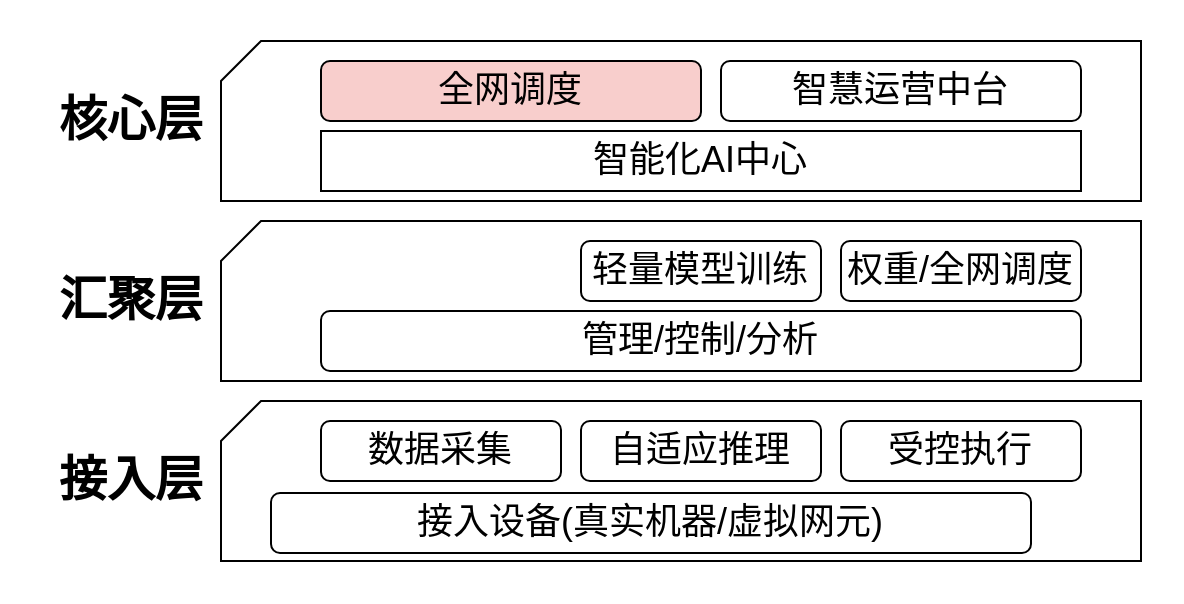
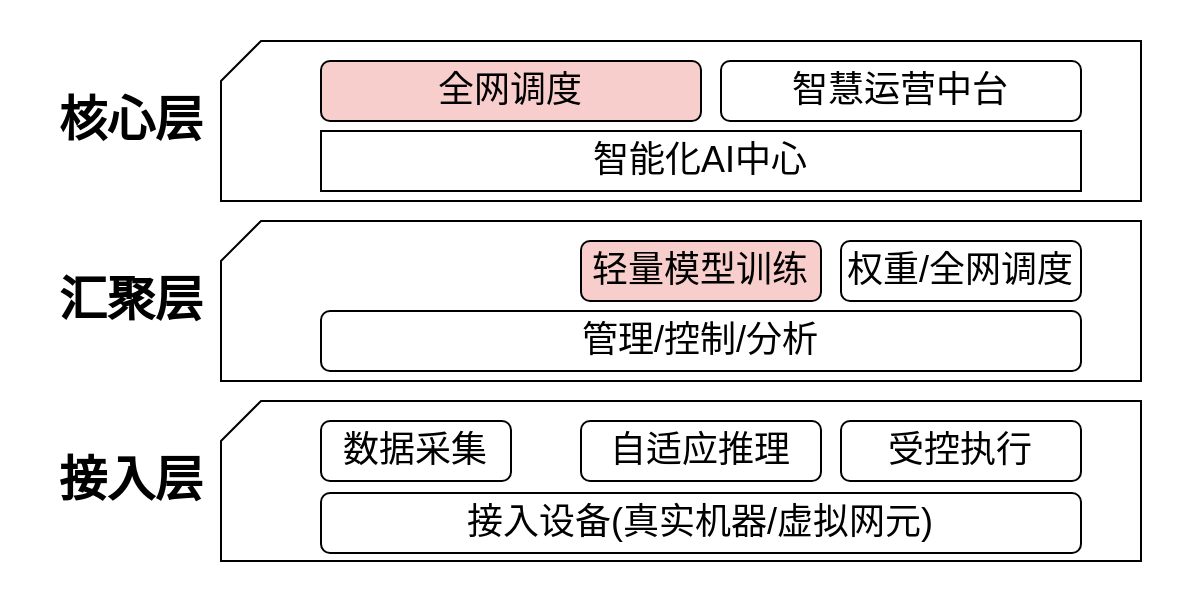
  <mxCell id="0" />
  <mxCell id="1" parent="0" />
  <mxCell id="2" value="" style="shape=card;whiteSpace=wrap;html=1;size=20;" vertex="1" parent="1"><mxGeometry x="110" y="20" width="460" height="80" as="geometry" /></mxCell>
  <mxCell id="3" value="" style="shape=card;whiteSpace=wrap;html=1;size=20;" vertex="1" parent="1"><mxGeometry x="110" y="200" width="460" height="80" as="geometry" /></mxCell>
  <mxCell id="4" value="&lt;h1&gt;核心层&lt;/h1&gt;" style="text;html=1;align=center;verticalAlign=middle;resizable=0;points=[];autosize=1;strokeColor=none;" vertex="1" parent="1"><mxGeometry x="20" y="35" width="90" height="50" as="geometry" /></mxCell>
  <mxCell id="5" value="&lt;h1&gt;汇聚层&lt;/h1&gt;" style="text;html=1;align=center;verticalAlign=middle;resizable=0;points=[];autosize=1;strokeColor=none;" vertex="1" parent="1"><mxGeometry x="20" y="125" width="90" height="50" as="geometry" /></mxCell>
  <mxCell id="6" value="&lt;h1&gt;接入层&lt;/h1&gt;" style="text;html=1;align=center;verticalAlign=middle;resizable=0;points=[];autosize=1;strokeColor=none;" vertex="1" parent="1"><mxGeometry x="20" y="215" width="90" height="50" as="geometry" /></mxCell>
  <mxCell id="7" value="&lt;font style=&quot;font-size: 18px&quot;&gt;智能化AI中心&lt;/font&gt;" style="whiteSpace=wrap;html=1;rounded=0;" vertex="1" parent="1"><mxGeometry x="160" y="65" width="380" height="30" as="geometry" /></mxCell>
  <mxCell id="8" value="" style="shape=card;whiteSpace=wrap;html=1;size=20;" vertex="1" parent="1"><mxGeometry x="110" y="110" width="460" height="80" as="geometry" /></mxCell>
  <mxCell id="9" value="&lt;span style=&quot;font-size: 18px&quot;&gt;管理/控制/分析&lt;/span&gt;" style="rounded=1;whiteSpace=wrap;html=1;" vertex="1" parent="1"><mxGeometry x="160" y="155" width="380" height="30" as="geometry" /></mxCell>
- <mxCell id="10" value="&lt;font style=&quot;font-size: 18px&quot;&gt;轻量模型训练&lt;br&gt;&lt;/font&gt;" style="rounded=1;whiteSpace=wrap;html=1;" vertex="1" parent="1"><mxGeometry x="290" y="120" width="120" height="30" as="geometry" /></mxCell>
+ <mxCell id="10" value="&lt;font style=&quot;font-size: 18px&quot;&gt;轻量模型训练&lt;br&gt;&lt;/font&gt;" style="rounded=1;whiteSpace=wrap;html=1;fillColor=#f8cecc;" vertex="1" parent="1"><mxGeometry x="290" y="120" width="120" height="30" as="geometry" /></mxCell>
  <mxCell id="11" value="&lt;font style=&quot;font-size: 18px&quot;&gt;权重/全网调度&lt;br&gt;&lt;/font&gt;" style="rounded=1;whiteSpace=wrap;html=1;" vertex="1" parent="1"><mxGeometry x="420" y="120" width="120" height="30" as="geometry" /></mxCell>
  <mxCell id="12" value="&lt;font style=&quot;font-size: 18px&quot;&gt;全网调度&lt;br&gt;&lt;/font&gt;" style="rounded=1;whiteSpace=wrap;html=1;fillColor=#f8cecc;" vertex="1" parent="1"><mxGeometry x="160" y="30" width="190" height="30" as="geometry" /></mxCell>
  <mxCell id="13" value="&lt;font style=&quot;font-size: 18px&quot;&gt;智慧运营中台&lt;br&gt;&lt;/font&gt;" style="rounded=1;whiteSpace=wrap;html=1;" vertex="1" parent="1"><mxGeometry x="360" y="30" width="180" height="30" as="geometry" /></mxCell>
- <mxCell id="14" value="&lt;span style=&quot;font-size: 18px&quot;&gt;接入设备(真实机器/虚拟网元)&lt;/span&gt;" style="rounded=1;whiteSpace=wrap;html=1;" vertex="1" parent="1"><mxGeometry x="135" y="246" width="380" height="30" as="geometry" /></mxCell>
- <mxCell id="15" value="&lt;font style=&quot;font-size: 18px&quot;&gt;数据采集&lt;br&gt;&lt;/font&gt;" style="rounded=1;whiteSpace=wrap;html=1;" vertex="1" parent="1"><mxGeometry x="160" y="210" width="120" height="30" as="geometry" /></mxCell>
+ <mxCell id="14" value="&lt;span style=&quot;font-size: 18px&quot;&gt;接入设备(真实机器/虚拟网元)&lt;/span&gt;" style="rounded=1;whiteSpace=wrap;html=1;" vertex="1" parent="1"><mxGeometry x="160" y="246" width="380" height="30" as="geometry" /></mxCell>
+ <mxCell id="15" value="&lt;font style=&quot;font-size: 18px&quot;&gt;数据采集&lt;br&gt;&lt;/font&gt;" style="rounded=1;whiteSpace=wrap;html=1;" vertex="1" parent="1"><mxGeometry x="160" y="210" width="95" height="30" as="geometry" /></mxCell>
  <mxCell id="16" value="&lt;font style=&quot;font-size: 18px&quot;&gt;自适应推理&lt;br&gt;&lt;/font&gt;" style="rounded=1;whiteSpace=wrap;html=1;" vertex="1" parent="1"><mxGeometry x="290" y="210" width="120" height="30" as="geometry" /></mxCell>
  <mxCell id="17" value="&lt;font style=&quot;font-size: 18px&quot;&gt;受控执行&lt;br&gt;&lt;/font&gt;" style="rounded=1;whiteSpace=wrap;html=1;" vertex="1" parent="1"><mxGeometry x="420" y="210" width="120" height="30" as="geometry" /></mxCell>
